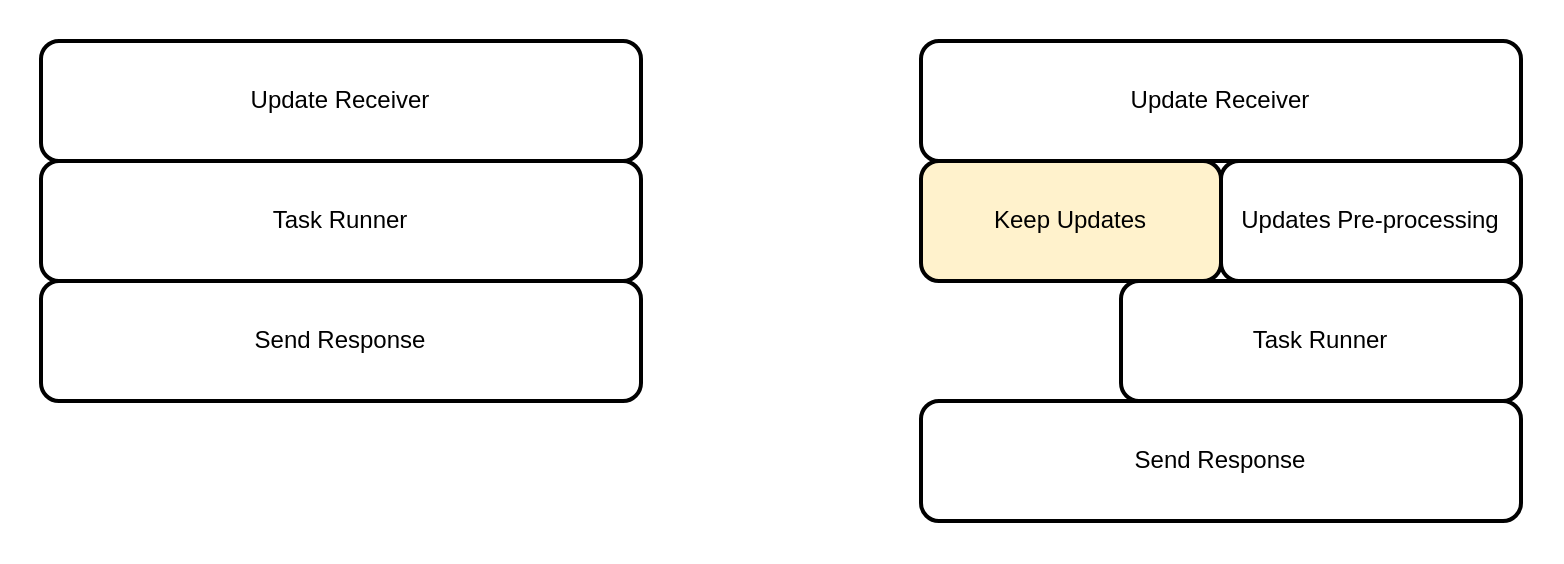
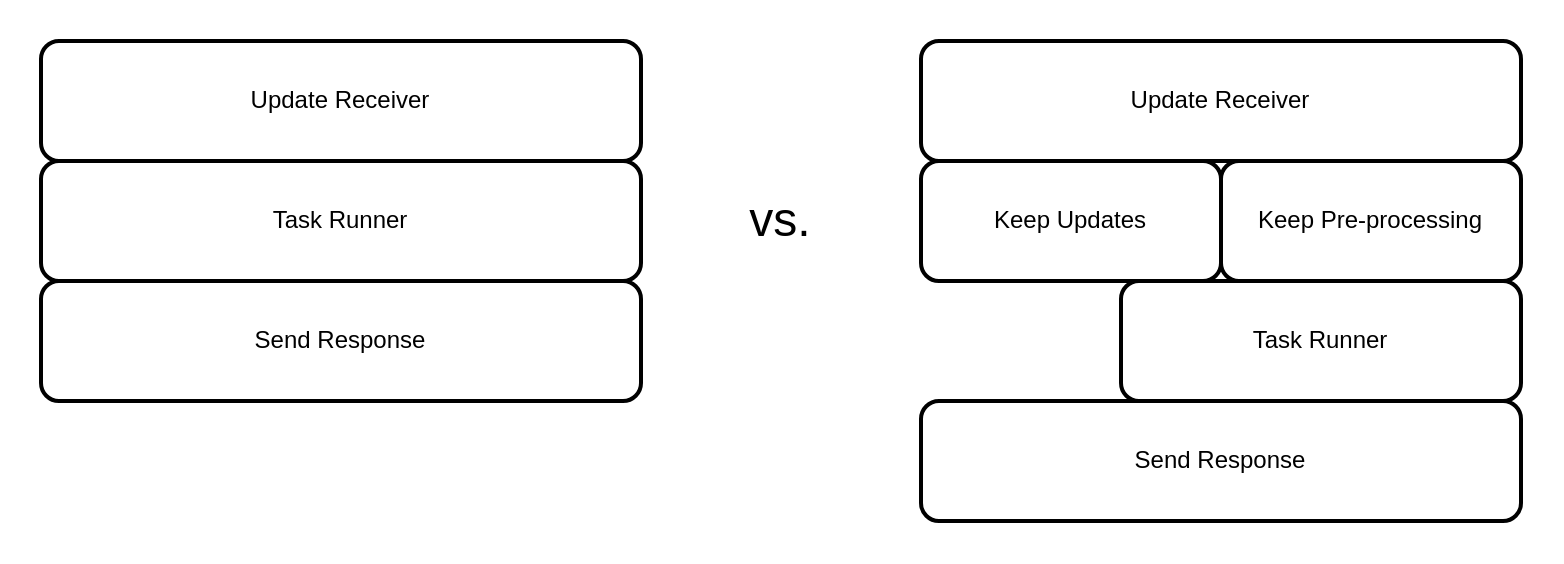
  <mxCell id="0" />
  <mxCell id="1" parent="0" />
- <mxCell id="2" value="Keep Updates" style="rounded=1;whiteSpace=wrap;html=1;strokeWidth=2;fillColor=#fff2cc;" vertex="1" parent="1"><mxGeometry x="460" y="80" width="150" height="60" as="geometry" /></mxCell>
+ <mxCell id="2" value="Keep Updates" style="rounded=1;whiteSpace=wrap;html=1;strokeWidth=2;" vertex="1" parent="1"><mxGeometry x="460" y="80" width="150" height="60" as="geometry" /></mxCell>
  <mxCell id="3" value="Update Receiver" style="rounded=1;whiteSpace=wrap;html=1;strokeWidth=2;" vertex="1" parent="1"><mxGeometry x="460" y="20" width="300" height="60" as="geometry" /></mxCell>
  <mxCell id="4" value="Task Runner" style="rounded=1;whiteSpace=wrap;html=1;strokeWidth=2;" vertex="1" parent="1"><mxGeometry x="560" y="140" width="200" height="60" as="geometry" /></mxCell>
- <mxCell id="5" value="Updates Pre-processing" style="rounded=1;whiteSpace=wrap;html=1;strokeWidth=2;" vertex="1" parent="1"><mxGeometry x="610" y="80" width="150" height="60" as="geometry" /></mxCell>
+ <mxCell id="5" value="Keep Pre-processing" style="rounded=1;whiteSpace=wrap;html=1;strokeWidth=2;" vertex="1" parent="1"><mxGeometry x="610" y="80" width="150" height="60" as="geometry" /></mxCell>
  <mxCell id="6" value="Send Response" style="rounded=1;whiteSpace=wrap;html=1;strokeWidth=2;" vertex="1" parent="1"><mxGeometry x="460" y="200" width="300" height="60" as="geometry" /></mxCell>
  <mxCell id="7" value="Update Receiver" style="rounded=1;whiteSpace=wrap;html=1;strokeWidth=2;" vertex="1" parent="1"><mxGeometry x="20" y="20" width="300" height="60" as="geometry" /></mxCell>
  <mxCell id="8" value="Task Runner" style="rounded=1;whiteSpace=wrap;html=1;strokeWidth=2;" vertex="1" parent="1"><mxGeometry x="20" y="80" width="300" height="60" as="geometry" /></mxCell>
  <mxCell id="9" value="Send Response" style="rounded=1;whiteSpace=wrap;html=1;strokeWidth=2;" vertex="1" parent="1"><mxGeometry x="20" y="140" width="300" height="60" as="geometry" /></mxCell>
+ <mxCell id="10" value="vs." style="text;html=1;strokeColor=none;fillColor=none;align=center;verticalAlign=middle;whiteSpace=wrap;rounded=0;fontSize=24;" vertex="1" parent="1"><mxGeometry x="360" y="95" width="60" height="30" as="geometry" /></mxCell>
